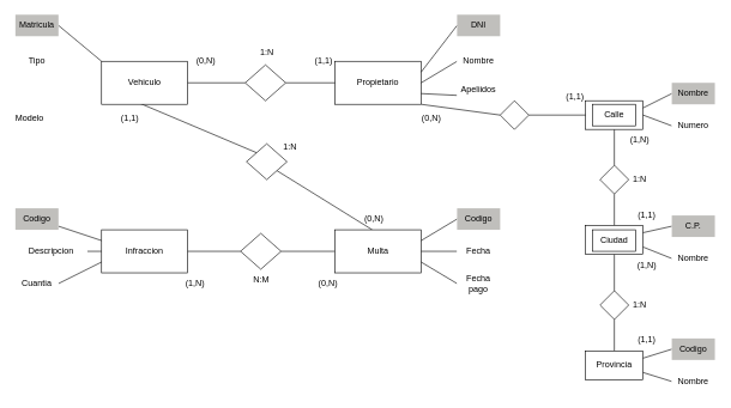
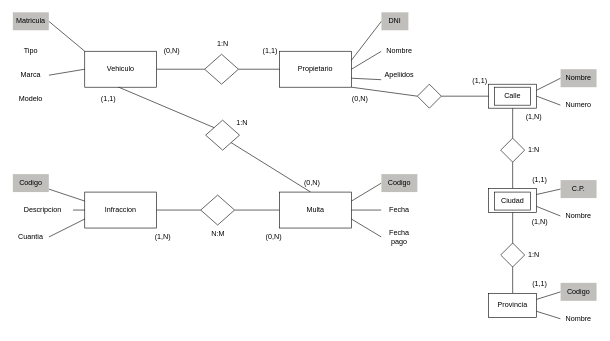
  <mxCell id="0" />
  <mxCell id="1" parent="0" />
  <mxCell id="2" style="rounded=0;orthogonalLoop=1;jettySize=auto;html=1;entryX=0;entryY=0;entryDx=0;entryDy=0;endArrow=none;endFill=0;exitX=0.433;exitY=0.967;exitDx=0;exitDy=0;exitPerimeter=0;" parent="1" source="3" target="32" edge="1"><mxGeometry relative="1" as="geometry"><mxPoint x="225.641" y="160" as="sourcePoint" /><mxPoint x="350" y="245" as="targetPoint" /></mxGeometry></mxCell>
  <mxCell id="3" value="Vehiculo" style="rounded=0;whiteSpace=wrap;html=1;" parent="1" vertex="1"><mxGeometry x="140" y="85" width="120" height="60" as="geometry" /></mxCell>
  <mxCell id="4" value="Propietario" style="rounded=0;whiteSpace=wrap;html=1;" parent="1" vertex="1"><mxGeometry x="465" y="85" width="120" height="60" as="geometry" /></mxCell>
  <mxCell id="5" value="Infraccion" style="rounded=0;whiteSpace=wrap;html=1;" parent="1" vertex="1"><mxGeometry x="140" y="320" width="120" height="60" as="geometry" /></mxCell>
  <mxCell id="6" style="rounded=0;orthogonalLoop=1;jettySize=auto;html=1;exitX=1;exitY=0.5;exitDx=0;exitDy=0;entryX=0;entryY=0;entryDx=0;entryDy=0;endArrow=none;endFill=0;" parent="1" source="7" target="3" edge="1"><mxGeometry relative="1" as="geometry" /></mxCell>
  <mxCell id="7" value="Matricula" style="text;html=1;align=center;verticalAlign=middle;whiteSpace=wrap;rounded=0;fillColor=#c0bfbc;fillStyle=solid;" parent="1" vertex="1"><mxGeometry x="20" y="20" width="60" height="30" as="geometry" /></mxCell>
  <mxCell id="8" value="Tipo" style="text;html=1;align=center;verticalAlign=middle;whiteSpace=wrap;rounded=0;fillColor=#ffffff;fillStyle=solid;" parent="1" vertex="1"><mxGeometry x="20" y="70" width="60" height="30" as="geometry" /></mxCell>
- <mxCell id="11" value="Modelo" style="text;html=1;align=center;verticalAlign=middle;whiteSpace=wrap;rounded=0;fillColor=#ffffff;fillStyle=solid;" parent="1" vertex="1"><mxGeometry x="10" y="150" width="60" height="30" as="geometry" /></mxCell>
+ <mxCell id="9" style="rounded=0;orthogonalLoop=1;jettySize=auto;html=1;exitX=1;exitY=0.5;exitDx=0;exitDy=0;entryX=0;entryY=0.5;entryDx=0;entryDy=0;endArrow=none;endFill=0;" parent="1" source="10" target="3" edge="1"><mxGeometry relative="1" as="geometry" /></mxCell>
+ <mxCell id="10" value="Marca" style="text;html=1;align=center;verticalAlign=middle;whiteSpace=wrap;rounded=0;fillColor=#ffffff;fillStyle=solid;" parent="1" vertex="1"><mxGeometry x="20" y="110" width="60" height="30" as="geometry" /></mxCell>
+ <mxCell id="11" value="Modelo" style="text;html=1;align=center;verticalAlign=middle;whiteSpace=wrap;rounded=0;fillColor=#ffffff;fillStyle=solid;" parent="1" vertex="1"><mxGeometry x="20" y="150" width="60" height="30" as="geometry" /></mxCell>
  <mxCell id="12" style="rounded=0;orthogonalLoop=1;jettySize=auto;html=1;entryX=1;entryY=0.5;entryDx=0;entryDy=0;endArrow=none;endFill=0;" parent="1" source="14" target="3" edge="1"><mxGeometry relative="1" as="geometry" /></mxCell>
  <mxCell id="13" style="rounded=0;orthogonalLoop=1;jettySize=auto;html=1;exitX=1;exitY=0.5;exitDx=0;exitDy=0;entryX=0;entryY=0.5;entryDx=0;entryDy=0;endArrow=none;endFill=0;" parent="1" source="14" target="4" edge="1"><mxGeometry relative="1" as="geometry" /></mxCell>
  <mxCell id="14" value="" style="rhombus;whiteSpace=wrap;html=1;" parent="1" vertex="1"><mxGeometry x="340" y="90" width="56.5" height="50" as="geometry" /></mxCell>
  <mxCell id="15" style="rounded=0;orthogonalLoop=1;jettySize=auto;html=1;exitX=0;exitY=0.5;exitDx=0;exitDy=0;entryX=1;entryY=0.25;entryDx=0;entryDy=0;endArrow=none;endFill=0;" parent="1" source="16" target="4" edge="1"><mxGeometry relative="1" as="geometry" /></mxCell>
- <mxCell id="16" value="DNI" style="text;html=1;align=center;verticalAlign=middle;whiteSpace=wrap;rounded=0;fillColor=#c0bfbc;fillStyle=solid;" parent="1" vertex="1"><mxGeometry x="635" y="20" width="60" height="30" as="geometry" /></mxCell>
+ <mxCell id="16" value="DNI" style="text;html=1;align=center;verticalAlign=middle;whiteSpace=wrap;rounded=0;fillColor=#c0bfbc;fillStyle=solid;" parent="1" vertex="1"><mxGeometry x="635" y="20" width="45" height="30" as="geometry" /></mxCell>
  <mxCell id="17" style="rounded=0;orthogonalLoop=1;jettySize=auto;html=1;exitX=0;exitY=0.5;exitDx=0;exitDy=0;entryX=1;entryY=0.5;entryDx=0;entryDy=0;endArrow=none;endFill=0;" parent="1" source="18" target="4" edge="1"><mxGeometry relative="1" as="geometry" /></mxCell>
  <mxCell id="18" value="Nombre" style="text;html=1;align=center;verticalAlign=middle;whiteSpace=wrap;rounded=0;fillColor=#ffffff;fillStyle=solid;" parent="1" vertex="1"><mxGeometry x="635" y="70" width="60" height="30" as="geometry" /></mxCell>
  <mxCell id="19" style="rounded=0;orthogonalLoop=1;jettySize=auto;html=1;exitX=0;exitY=0.75;exitDx=0;exitDy=0;entryX=1;entryY=0.75;entryDx=0;entryDy=0;endArrow=none;endFill=0;" parent="1" source="20" target="4" edge="1"><mxGeometry relative="1" as="geometry" /></mxCell>
  <mxCell id="20" value="Apeliidos" style="text;html=1;align=center;verticalAlign=middle;whiteSpace=wrap;rounded=0;fillColor=#ffffff;fillStyle=solid;" parent="1" vertex="1"><mxGeometry x="635" y="110" width="60" height="30" as="geometry" /></mxCell>
  <mxCell id="21" style="rounded=0;orthogonalLoop=1;jettySize=auto;html=1;exitX=0;exitY=0.5;exitDx=0;exitDy=0;entryX=1;entryY=1;entryDx=0;entryDy=0;endArrow=none;endFill=0;" parent="1" source="52" target="4" edge="1"><mxGeometry relative="1" as="geometry"><mxPoint x="635" y="165" as="sourcePoint" /></mxGeometry></mxCell>
  <mxCell id="22" value="(0,N)" style="text;html=1;align=center;verticalAlign=middle;resizable=0;points=[];autosize=1;strokeColor=none;fillColor=none;" parent="1" vertex="1"><mxGeometry x="260" y="70" width="50" height="30" as="geometry" /></mxCell>
  <mxCell id="23" value="(1,1)" style="text;html=1;align=center;verticalAlign=middle;resizable=0;points=[];autosize=1;strokeColor=none;fillColor=none;" parent="1" vertex="1"><mxGeometry x="424" y="70" width="50" height="30" as="geometry" /></mxCell>
  <mxCell id="24" value="1:N" style="text;html=1;align=center;verticalAlign=middle;resizable=0;points=[];autosize=1;strokeColor=none;fillColor=none;" parent="1" vertex="1"><mxGeometry x="350" y="58" width="40" height="30" as="geometry" /></mxCell>
  <mxCell id="25" style="rounded=0;orthogonalLoop=1;jettySize=auto;html=1;entryX=0;entryY=0.25;entryDx=0;entryDy=0;endArrow=none;endFill=0;" parent="1" source="26" target="5" edge="1"><mxGeometry relative="1" as="geometry" /></mxCell>
  <mxCell id="26" value="Codigo" style="text;html=1;align=center;verticalAlign=middle;whiteSpace=wrap;rounded=0;fillColor=#c0bfbc;fillStyle=solid;" parent="1" vertex="1"><mxGeometry x="20" y="290" width="60" height="30" as="geometry" /></mxCell>
  <mxCell id="27" style="rounded=0;orthogonalLoop=1;jettySize=auto;html=1;exitX=1;exitY=0.5;exitDx=0;exitDy=0;entryX=0;entryY=0.5;entryDx=0;entryDy=0;endArrow=none;endFill=0;" parent="1" source="28" target="5" edge="1"><mxGeometry relative="1" as="geometry" /></mxCell>
  <mxCell id="28" value="Descripcion" style="text;html=1;align=center;verticalAlign=middle;whiteSpace=wrap;rounded=0;fillColor=#ffffff;fillStyle=solid;" parent="1" vertex="1"><mxGeometry x="20" y="335" width="100" height="30" as="geometry" /></mxCell>
  <mxCell id="29" style="rounded=0;orthogonalLoop=1;jettySize=auto;html=1;exitX=1;exitY=0.5;exitDx=0;exitDy=0;entryX=0;entryY=0.75;entryDx=0;entryDy=0;endArrow=none;endFill=0;" parent="1" source="30" target="5" edge="1"><mxGeometry relative="1" as="geometry" /></mxCell>
  <mxCell id="30" value="Cuantia" style="text;html=1;align=center;verticalAlign=middle;whiteSpace=wrap;rounded=0;fillColor=#ffffff;fillStyle=solid;" parent="1" vertex="1"><mxGeometry x="20" y="380" width="60" height="30" as="geometry" /></mxCell>
  <mxCell id="31" style="rounded=0;orthogonalLoop=1;jettySize=auto;html=1;exitX=1;exitY=1;exitDx=0;exitDy=0;endArrow=none;endFill=0;entryX=0.433;entryY=0;entryDx=0;entryDy=0;entryPerimeter=0;" parent="1" source="32" target="35" edge="1"><mxGeometry relative="1" as="geometry"><mxPoint x="384.25" y="270" as="sourcePoint" /><mxPoint x="480" y="310" as="targetPoint" /></mxGeometry></mxCell>
  <mxCell id="32" value="" style="rhombus;whiteSpace=wrap;html=1;" parent="1" vertex="1"><mxGeometry x="341.75" y="200" width="56.5" height="50" as="geometry" /></mxCell>
  <mxCell id="33" value="(0,N)" style="text;html=1;align=center;verticalAlign=middle;resizable=0;points=[];autosize=1;strokeColor=none;fillColor=none;" parent="1" vertex="1"><mxGeometry x="430" y="380" width="50" height="30" as="geometry" /></mxCell>
  <mxCell id="34" style="rounded=0;orthogonalLoop=1;jettySize=auto;html=1;exitX=0;exitY=0.5;exitDx=0;exitDy=0;entryX=1;entryY=0.5;entryDx=0;entryDy=0;endArrow=none;endFill=0;" parent="1" source="35" target="43" edge="1"><mxGeometry relative="1" as="geometry" /></mxCell>
  <mxCell id="35" value="Multa" style="rounded=0;whiteSpace=wrap;html=1;" parent="1" vertex="1"><mxGeometry x="465" y="320" width="120" height="60" as="geometry" /></mxCell>
  <mxCell id="36" style="rounded=0;orthogonalLoop=1;jettySize=auto;html=1;exitX=0;exitY=0.5;exitDx=0;exitDy=0;entryX=1;entryY=0.25;entryDx=0;entryDy=0;endArrow=none;endFill=0;" parent="1" source="37" target="35" edge="1"><mxGeometry relative="1" as="geometry" /></mxCell>
  <mxCell id="37" value="Codigo" style="text;html=1;align=center;verticalAlign=middle;whiteSpace=wrap;rounded=0;fillColor=#c0bfbc;fillStyle=solid;" parent="1" vertex="1"><mxGeometry x="635" y="290" width="60" height="30" as="geometry" /></mxCell>
  <mxCell id="38" style="rounded=0;orthogonalLoop=1;jettySize=auto;html=1;exitX=0;exitY=0.5;exitDx=0;exitDy=0;entryX=1;entryY=0.5;entryDx=0;entryDy=0;endArrow=none;endFill=0;" parent="1" source="39" target="35" edge="1"><mxGeometry relative="1" as="geometry" /></mxCell>
  <mxCell id="39" value="Fecha" style="text;html=1;align=center;verticalAlign=middle;whiteSpace=wrap;rounded=0;fillColor=#ffffff;fillStyle=solid;" parent="1" vertex="1"><mxGeometry x="635" y="335" width="60" height="30" as="geometry" /></mxCell>
  <mxCell id="40" style="rounded=0;orthogonalLoop=1;jettySize=auto;html=1;exitX=0;exitY=0.5;exitDx=0;exitDy=0;entryX=1;entryY=0.75;entryDx=0;entryDy=0;endArrow=none;endFill=0;" parent="1" source="41" target="35" edge="1"><mxGeometry relative="1" as="geometry" /></mxCell>
  <mxCell id="41" value="Fecha pago" style="text;html=1;align=center;verticalAlign=middle;whiteSpace=wrap;rounded=0;fillColor=#ffffff;fillStyle=solid;" parent="1" vertex="1"><mxGeometry x="635" y="380" width="60" height="30" as="geometry" /></mxCell>
  <mxCell id="42" style="rounded=0;orthogonalLoop=1;jettySize=auto;html=1;exitX=0;exitY=0.5;exitDx=0;exitDy=0;endArrow=none;endFill=0;" parent="1" source="43" target="5" edge="1"><mxGeometry relative="1" as="geometry" /></mxCell>
  <mxCell id="43" value="" style="rhombus;whiteSpace=wrap;html=1;" parent="1" vertex="1"><mxGeometry x="333.5" y="325" width="56.5" height="50" as="geometry" /></mxCell>
  <mxCell id="44" value="(1,N)" style="text;html=1;align=center;verticalAlign=middle;resizable=0;points=[];autosize=1;strokeColor=none;fillColor=none;" parent="1" vertex="1"><mxGeometry x="245" y="380" width="50" height="30" as="geometry" /></mxCell>
  <mxCell id="45" value="N:M" style="text;html=1;align=center;verticalAlign=middle;resizable=0;points=[];autosize=1;strokeColor=none;fillColor=none;" parent="1" vertex="1"><mxGeometry x="336.75" y="375" width="50" height="30" as="geometry" /></mxCell>
  <mxCell id="46" value="(0,N)" style="text;html=1;align=center;verticalAlign=middle;resizable=0;points=[];autosize=1;strokeColor=none;fillColor=none;" parent="1" vertex="1"><mxGeometry x="494" y="290" width="50" height="30" as="geometry" /></mxCell>
  <mxCell id="47" value="(1,1)" style="text;html=1;align=center;verticalAlign=middle;resizable=0;points=[];autosize=1;strokeColor=none;fillColor=none;" parent="1" vertex="1"><mxGeometry x="154" y="150" width="50" height="30" as="geometry" /></mxCell>
  <mxCell id="48" value="1:N" style="text;html=1;align=center;verticalAlign=middle;resizable=0;points=[];autosize=1;strokeColor=none;fillColor=none;" parent="1" vertex="1"><mxGeometry x="381.75" y="190" width="40" height="30" as="geometry" /></mxCell>
  <mxCell id="49" style="rounded=0;orthogonalLoop=1;jettySize=auto;html=1;exitX=0.5;exitY=1;exitDx=0;exitDy=0;entryX=0.5;entryY=0;entryDx=0;entryDy=0;endArrow=none;endFill=0;" edge="1" parent="1" source="50" target="54"><mxGeometry relative="1" as="geometry" /></mxCell>
  <mxCell id="50" value="Calle" style="rounded=0;whiteSpace=wrap;html=1;" vertex="1" parent="1"><mxGeometry x="814" y="140" width="80" height="40" as="geometry" /></mxCell>
  <mxCell id="51" style="rounded=0;orthogonalLoop=1;jettySize=auto;html=1;exitX=1;exitY=0.5;exitDx=0;exitDy=0;entryX=0;entryY=0.5;entryDx=0;entryDy=0;endArrow=none;endFill=0;" edge="1" parent="1" source="52" target="50"><mxGeometry relative="1" as="geometry" /></mxCell>
  <mxCell id="52" value="" style="rhombus;whiteSpace=wrap;html=1;" vertex="1" parent="1"><mxGeometry x="695" y="140" width="40" height="40" as="geometry" /></mxCell>
  <mxCell id="53" style="rounded=0;orthogonalLoop=1;jettySize=auto;html=1;exitX=0.5;exitY=1;exitDx=0;exitDy=0;entryX=0.5;entryY=0;entryDx=0;entryDy=0;endArrow=none;endFill=0;" edge="1" parent="1" source="54" target="56"><mxGeometry relative="1" as="geometry" /></mxCell>
  <mxCell id="54" value="" style="rhombus;whiteSpace=wrap;html=1;" vertex="1" parent="1"><mxGeometry x="834" y="230" width="40" height="40" as="geometry" /></mxCell>
  <mxCell id="55" style="rounded=0;orthogonalLoop=1;jettySize=auto;html=1;exitX=0.5;exitY=1;exitDx=0;exitDy=0;entryX=0.5;entryY=0;entryDx=0;entryDy=0;endArrow=none;endFill=0;" edge="1" parent="1" source="56" target="58"><mxGeometry relative="1" as="geometry" /></mxCell>
  <mxCell id="56" value="Ciudad" style="rounded=0;whiteSpace=wrap;html=1;" vertex="1" parent="1"><mxGeometry x="814" y="314" width="80" height="40" as="geometry" /></mxCell>
  <mxCell id="57" style="rounded=0;orthogonalLoop=1;jettySize=auto;html=1;exitX=0.5;exitY=1;exitDx=0;exitDy=0;endArrow=none;endFill=0;entryX=0.5;entryY=0;entryDx=0;entryDy=0;" edge="1" parent="1" source="58" target="59"><mxGeometry relative="1" as="geometry"><mxPoint x="854" y="480" as="targetPoint" /></mxGeometry></mxCell>
  <mxCell id="58" value="" style="rhombus;whiteSpace=wrap;html=1;" vertex="1" parent="1"><mxGeometry x="834" y="405" width="40" height="40" as="geometry" /></mxCell>
  <mxCell id="59" value="Provincia" style="rounded=0;whiteSpace=wrap;html=1;" vertex="1" parent="1"><mxGeometry x="814" y="489" width="80" height="40" as="geometry" /></mxCell>
  <mxCell id="60" value="(1,1)" style="text;html=1;align=center;verticalAlign=middle;resizable=0;points=[];autosize=1;strokeColor=none;fillColor=none;" vertex="1" parent="1"><mxGeometry x="774" y="120" width="50" height="30" as="geometry" /></mxCell>
  <mxCell id="61" value="(0,N)" style="text;html=1;align=center;verticalAlign=middle;resizable=0;points=[];autosize=1;strokeColor=none;fillColor=none;" vertex="1" parent="1"><mxGeometry x="574" y="150" width="50" height="30" as="geometry" /></mxCell>
  <mxCell id="62" value="(1,1)" style="text;html=1;align=center;verticalAlign=middle;resizable=0;points=[];autosize=1;strokeColor=none;fillColor=none;" vertex="1" parent="1"><mxGeometry x="874" y="459" width="50" height="30" as="geometry" /></mxCell>
  <mxCell id="63" value="(1,1)" style="text;html=1;align=center;verticalAlign=middle;resizable=0;points=[];autosize=1;strokeColor=none;fillColor=none;" vertex="1" parent="1"><mxGeometry x="874" y="284" width="50" height="30" as="geometry" /></mxCell>
  <mxCell id="64" value="(1,N)" style="text;html=1;align=center;verticalAlign=middle;resizable=0;points=[];autosize=1;strokeColor=none;fillColor=none;" vertex="1" parent="1"><mxGeometry x="864" y="180" width="50" height="30" as="geometry" /></mxCell>
  <mxCell id="65" value="(1,N)" style="text;html=1;align=center;verticalAlign=middle;resizable=0;points=[];autosize=1;strokeColor=none;fillColor=none;" vertex="1" parent="1"><mxGeometry x="874" y="354" width="50" height="30" as="geometry" /></mxCell>
  <mxCell id="66" value="1:N" style="text;html=1;align=center;verticalAlign=middle;resizable=0;points=[];autosize=1;strokeColor=none;fillColor=none;" vertex="1" parent="1"><mxGeometry x="869" y="235" width="40" height="30" as="geometry" /></mxCell>
  <mxCell id="67" value="1:N" style="text;html=1;align=center;verticalAlign=middle;resizable=0;points=[];autosize=1;strokeColor=none;fillColor=none;" vertex="1" parent="1"><mxGeometry x="869" y="410" width="40" height="30" as="geometry" /></mxCell>
  <mxCell id="68" style="rounded=0;orthogonalLoop=1;jettySize=auto;html=1;exitX=0;exitY=0.5;exitDx=0;exitDy=0;entryX=1;entryY=0.25;entryDx=0;entryDy=0;endArrow=none;endFill=0;" edge="1" parent="1" source="69" target="50"><mxGeometry relative="1" as="geometry" /></mxCell>
  <mxCell id="69" value="Nombre" style="text;html=1;align=center;verticalAlign=middle;whiteSpace=wrap;rounded=0;fillColor=#c0bfbc;fillStyle=solid;" vertex="1" parent="1"><mxGeometry x="934" y="115" width="60" height="30" as="geometry" /></mxCell>
  <mxCell id="70" style="rounded=0;orthogonalLoop=1;jettySize=auto;html=1;exitX=0;exitY=0.5;exitDx=0;exitDy=0;entryX=1;entryY=0.5;entryDx=0;entryDy=0;endArrow=none;endFill=0;" edge="1" parent="1" source="71" target="50"><mxGeometry relative="1" as="geometry" /></mxCell>
  <mxCell id="71" value="Numero" style="text;html=1;align=center;verticalAlign=middle;whiteSpace=wrap;rounded=0;fillColor=#ffffff;fillStyle=solid;" vertex="1" parent="1"><mxGeometry x="934" y="160" width="60" height="30" as="geometry" /></mxCell>
  <mxCell id="72" style="rounded=0;orthogonalLoop=1;jettySize=auto;html=1;exitX=0;exitY=0.5;exitDx=0;exitDy=0;entryX=1;entryY=0.25;entryDx=0;entryDy=0;endArrow=none;endFill=0;" edge="1" parent="1" source="73" target="56"><mxGeometry relative="1" as="geometry" /></mxCell>
  <mxCell id="73" value="C.P." style="text;html=1;align=center;verticalAlign=middle;whiteSpace=wrap;rounded=0;fillColor=#c0bfbc;fillStyle=solid;" vertex="1" parent="1"><mxGeometry x="934" y="300" width="60" height="30" as="geometry" /></mxCell>
  <mxCell id="74" style="rounded=0;orthogonalLoop=1;jettySize=auto;html=1;exitX=0;exitY=0.5;exitDx=0;exitDy=0;entryX=1;entryY=0.75;entryDx=0;entryDy=0;endArrow=none;endFill=0;" edge="1" parent="1" source="75" target="56"><mxGeometry relative="1" as="geometry" /></mxCell>
  <mxCell id="75" value="Nombre" style="text;html=1;align=center;verticalAlign=middle;whiteSpace=wrap;rounded=0;fillColor=#ffffff;fillStyle=solid;" vertex="1" parent="1"><mxGeometry x="934" y="345" width="60" height="30" as="geometry" /></mxCell>
  <mxCell id="76" style="rounded=0;orthogonalLoop=1;jettySize=auto;html=1;exitX=0;exitY=0.5;exitDx=0;exitDy=0;entryX=1;entryY=0.25;entryDx=0;entryDy=0;endArrow=none;endFill=0;" edge="1" parent="1" source="77" target="59"><mxGeometry relative="1" as="geometry" /></mxCell>
  <mxCell id="77" value="Codigo" style="text;html=1;align=center;verticalAlign=middle;whiteSpace=wrap;rounded=0;fillColor=#c0bfbc;fillStyle=solid;" vertex="1" parent="1"><mxGeometry x="934" y="471.5" width="60" height="30" as="geometry" /></mxCell>
  <mxCell id="78" style="rounded=0;orthogonalLoop=1;jettySize=auto;html=1;exitX=0;exitY=0.5;exitDx=0;exitDy=0;entryX=1;entryY=0.75;entryDx=0;entryDy=0;endArrow=none;endFill=0;" edge="1" parent="1" source="79" target="59"><mxGeometry relative="1" as="geometry" /></mxCell>
  <mxCell id="79" value="Nombre" style="text;html=1;align=center;verticalAlign=middle;whiteSpace=wrap;rounded=0;fillColor=#ffffff;fillStyle=solid;" vertex="1" parent="1"><mxGeometry x="934" y="516.5" width="60" height="30" as="geometry" /></mxCell>
  <mxCell id="80" value="" style="rounded=0;whiteSpace=wrap;html=1;fillColor=none;" vertex="1" parent="1"><mxGeometry x="824" y="320" width="60" height="30" as="geometry" /></mxCell>
  <mxCell id="81" value="" style="rounded=0;whiteSpace=wrap;html=1;fillColor=none;" vertex="1" parent="1"><mxGeometry x="824" y="145" width="60" height="30" as="geometry" /></mxCell>
